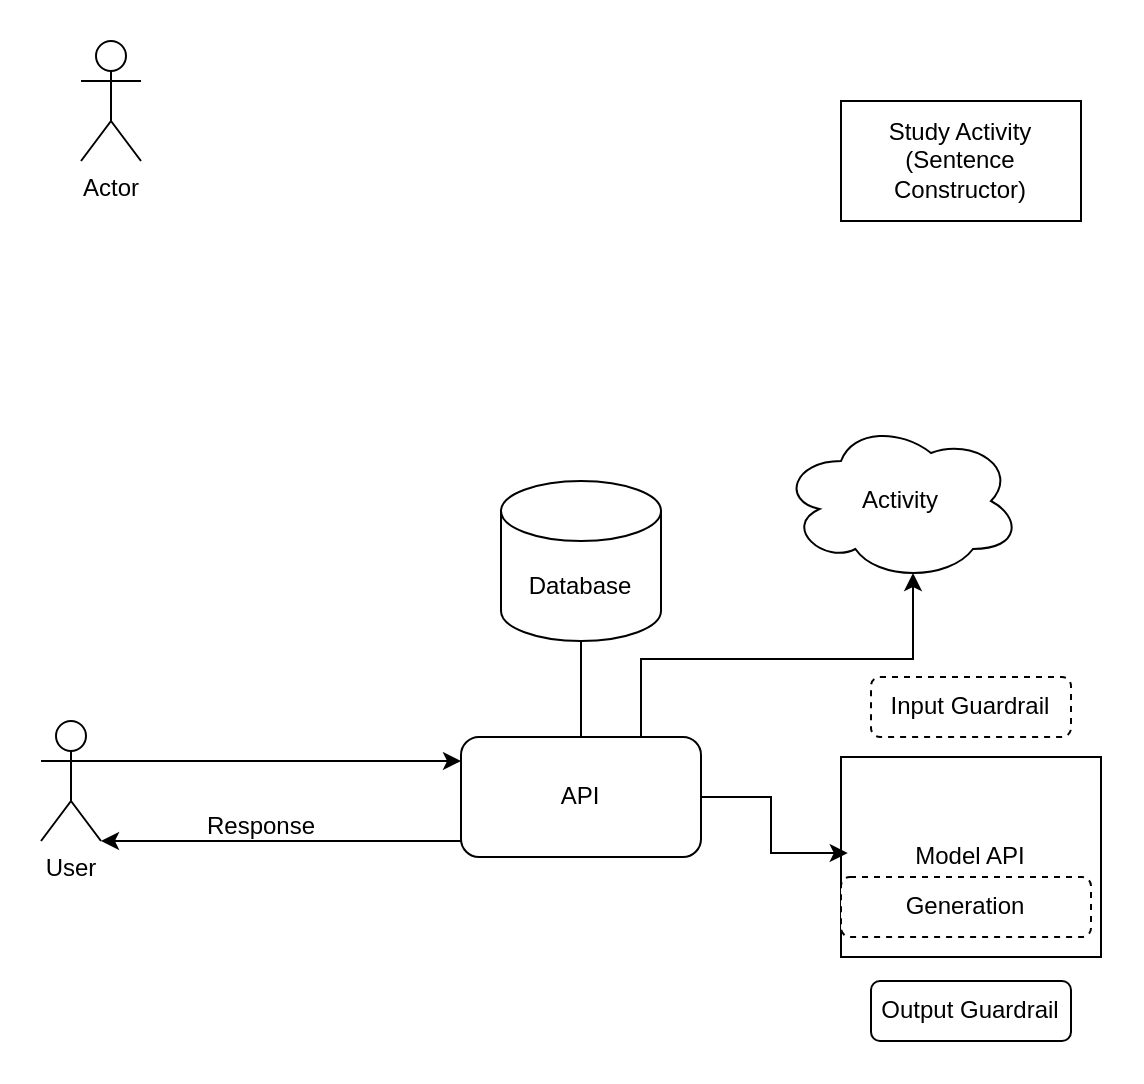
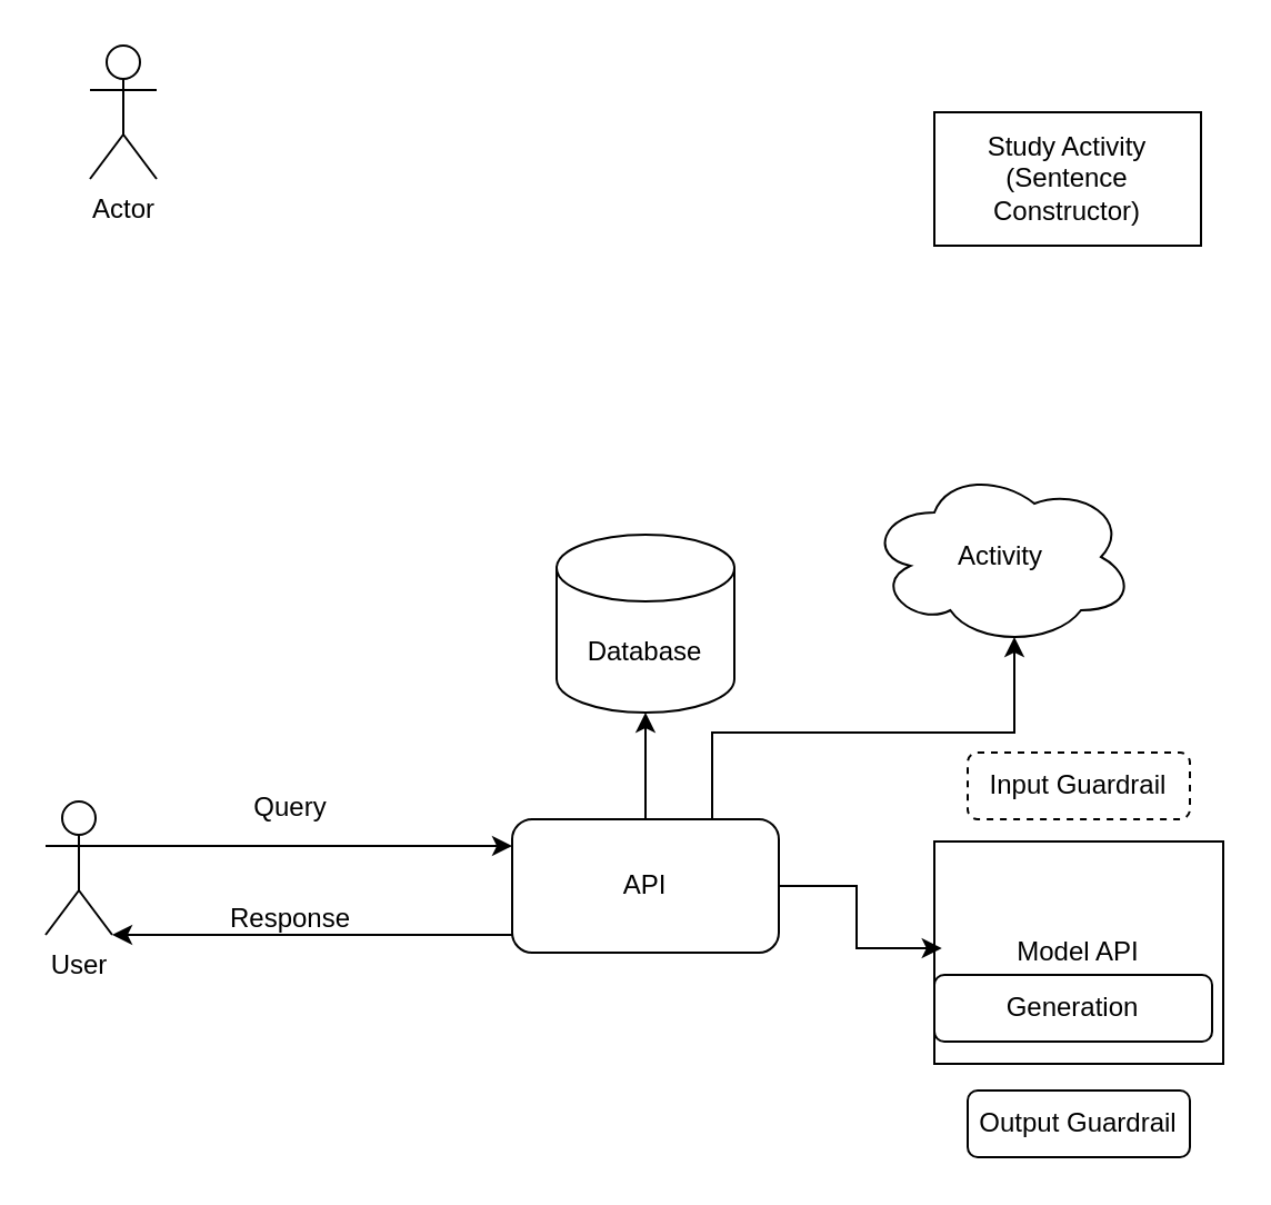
  <mxCell id="0" />
  <mxCell id="1" parent="0" />
  <mxCell id="2" value="Actor" style="shape=umlActor;verticalLabelPosition=bottom;verticalAlign=top;html=1;outlineConnect=0;" vertex="1" parent="1"><mxGeometry x="40" y="20" width="30" height="60" as="geometry" /></mxCell>
  <mxCell id="3" value="User" style="shape=umlActor;verticalLabelPosition=bottom;verticalAlign=top;html=1;outlineConnect=0;" vertex="1" parent="1"><mxGeometry x="20" y="360" width="30" height="60" as="geometry" /></mxCell>
  <mxCell id="4" value="Study Activity (Sentence Constructor)" style="rounded=0;whiteSpace=wrap;html=1;" vertex="1" parent="1"><mxGeometry x="420" y="50" width="120" height="60" as="geometry" /></mxCell>
  <mxCell id="5" value="" style="group" vertex="1" connectable="0" parent="1"><mxGeometry x="420" y="378" width="130" height="100" as="geometry" /></mxCell>
  <mxCell id="6" value="Model API" style="rounded=0;whiteSpace=wrap;html=1;align=center;" vertex="1" parent="5"><mxGeometry width="130" height="100" as="geometry" /></mxCell>
- <mxCell id="7" value="Generation" style="rounded=1;whiteSpace=wrap;html=1;dashed=1;" vertex="1" parent="5"><mxGeometry y="60" width="125" height="30" as="geometry" /></mxCell>
+ <mxCell id="7" value="Generation" style="rounded=1;whiteSpace=wrap;html=1;" vertex="1" parent="5"><mxGeometry y="60" width="125" height="30" as="geometry" /></mxCell>
  <mxCell id="8" value="" style="endArrow=classic;html=1;rounded=0;" edge="1" parent="1"><mxGeometry width="50" height="50" relative="1" as="geometry"><mxPoint x="50" y="380" as="sourcePoint" /><mxPoint x="230" y="380" as="targetPoint" /></mxGeometry></mxCell>
+ <mxCell id="9" value="Query" style="text;html=1;align=center;verticalAlign=middle;resizable=0;points=[];autosize=1;strokeColor=none;fillColor=none;" vertex="1" parent="1"><mxGeometry x="100" y="348" width="60" height="30" as="geometry" /></mxCell>
  <mxCell id="10" value="" style="endArrow=classic;html=1;rounded=0;entryX=1;entryY=1;entryDx=0;entryDy=0;entryPerimeter=0;" edge="1" parent="1" target="3"><mxGeometry width="50" height="50" relative="1" as="geometry"><mxPoint x="230" y="420" as="sourcePoint" /><mxPoint x="130" y="420" as="targetPoint" /></mxGeometry></mxCell>
  <mxCell id="11" value="Response" style="text;html=1;align=center;verticalAlign=middle;resizable=0;points=[];autosize=1;strokeColor=none;fillColor=none;" vertex="1" parent="1"><mxGeometry x="90" y="398" width="80" height="30" as="geometry" /></mxCell>
  <mxCell id="12" value="API" style="rounded=1;whiteSpace=wrap;html=1;" vertex="1" parent="1"><mxGeometry x="230" y="368" width="120" height="60" as="geometry" /></mxCell>
  <mxCell id="13" value="Database" style="shape=cylinder3;whiteSpace=wrap;html=1;boundedLbl=1;backgroundOutline=1;size=15;" vertex="1" parent="1"><mxGeometry x="250" y="240" width="80" height="80" as="geometry" /></mxCell>
  <mxCell id="14" value="Activity" style="ellipse;shape=cloud;whiteSpace=wrap;html=1;" vertex="1" parent="1"><mxGeometry x="390" y="210" width="120" height="80" as="geometry" /></mxCell>
  <mxCell id="15" style="edgeStyle=orthogonalEdgeStyle;rounded=0;orthogonalLoop=1;jettySize=auto;html=1;entryX=0.026;entryY=0.48;entryDx=0;entryDy=0;entryPerimeter=0;" edge="1" parent="1" source="12" target="6"><mxGeometry relative="1" as="geometry" /></mxCell>
- <mxCell id="16" style="edgeStyle=orthogonalEdgeStyle;rounded=0;orthogonalLoop=1;jettySize=auto;html=1;entryX=0.5;entryY=1;entryDx=0;entryDy=0;entryPerimeter=0;endArrow=none;" edge="1" parent="1" source="12" target="13"><mxGeometry relative="1" as="geometry" /></mxCell>
+ <mxCell id="16" style="edgeStyle=orthogonalEdgeStyle;rounded=0;orthogonalLoop=1;jettySize=auto;html=1;entryX=0.5;entryY=1;entryDx=0;entryDy=0;entryPerimeter=0;" edge="1" parent="1" source="12" target="13"><mxGeometry relative="1" as="geometry" /></mxCell>
  <mxCell id="17" style="edgeStyle=orthogonalEdgeStyle;rounded=0;orthogonalLoop=1;jettySize=auto;html=1;exitX=0.75;exitY=0;exitDx=0;exitDy=0;entryX=0.55;entryY=0.95;entryDx=0;entryDy=0;entryPerimeter=0;" edge="1" parent="1" source="12" target="14"><mxGeometry relative="1" as="geometry" /></mxCell>
  <mxCell id="18" value="Input Guardrail" style="rounded=1;whiteSpace=wrap;html=1;dashed=1;" vertex="1" parent="1"><mxGeometry x="435" y="338" width="100" height="30" as="geometry" /></mxCell>
  <mxCell id="19" value="Output Guardrail" style="rounded=1;whiteSpace=wrap;html=1;" vertex="1" parent="1"><mxGeometry x="435" y="490" width="100" height="30" as="geometry" /></mxCell>
